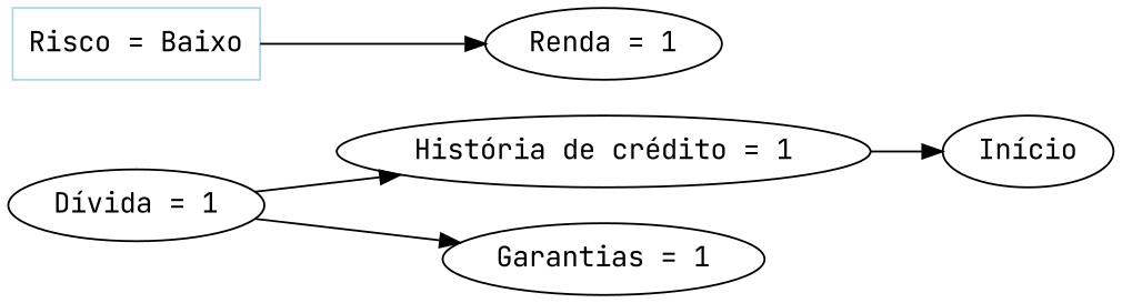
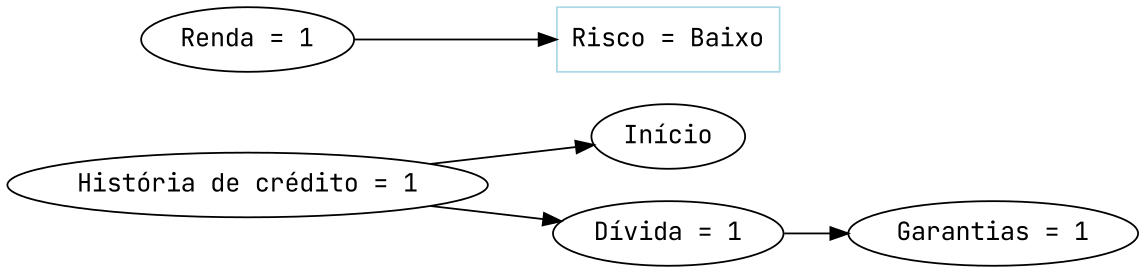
  digraph {
    fontname="JetBrains Mono"
    rankdir=LR
    node [fontname="JetBrains Mono"]
    edge [fontname="JetBrains Mono"]
    n1 [label="Início"]
    n2 [label="História de crédito = 1"]
    n3 [label="Dívida = 1"]
    n4 [label="Garantias = 1"]
    n5 [label="Renda = 1"]
    n6 [color=lightblue label="Risco = Baixo" shape=box]
    n2 -> n1
-   n3 -> n2
+   n2 -> n3
    n3 -> n4
-   n6 -> n5
+   n5 -> n6
  }
